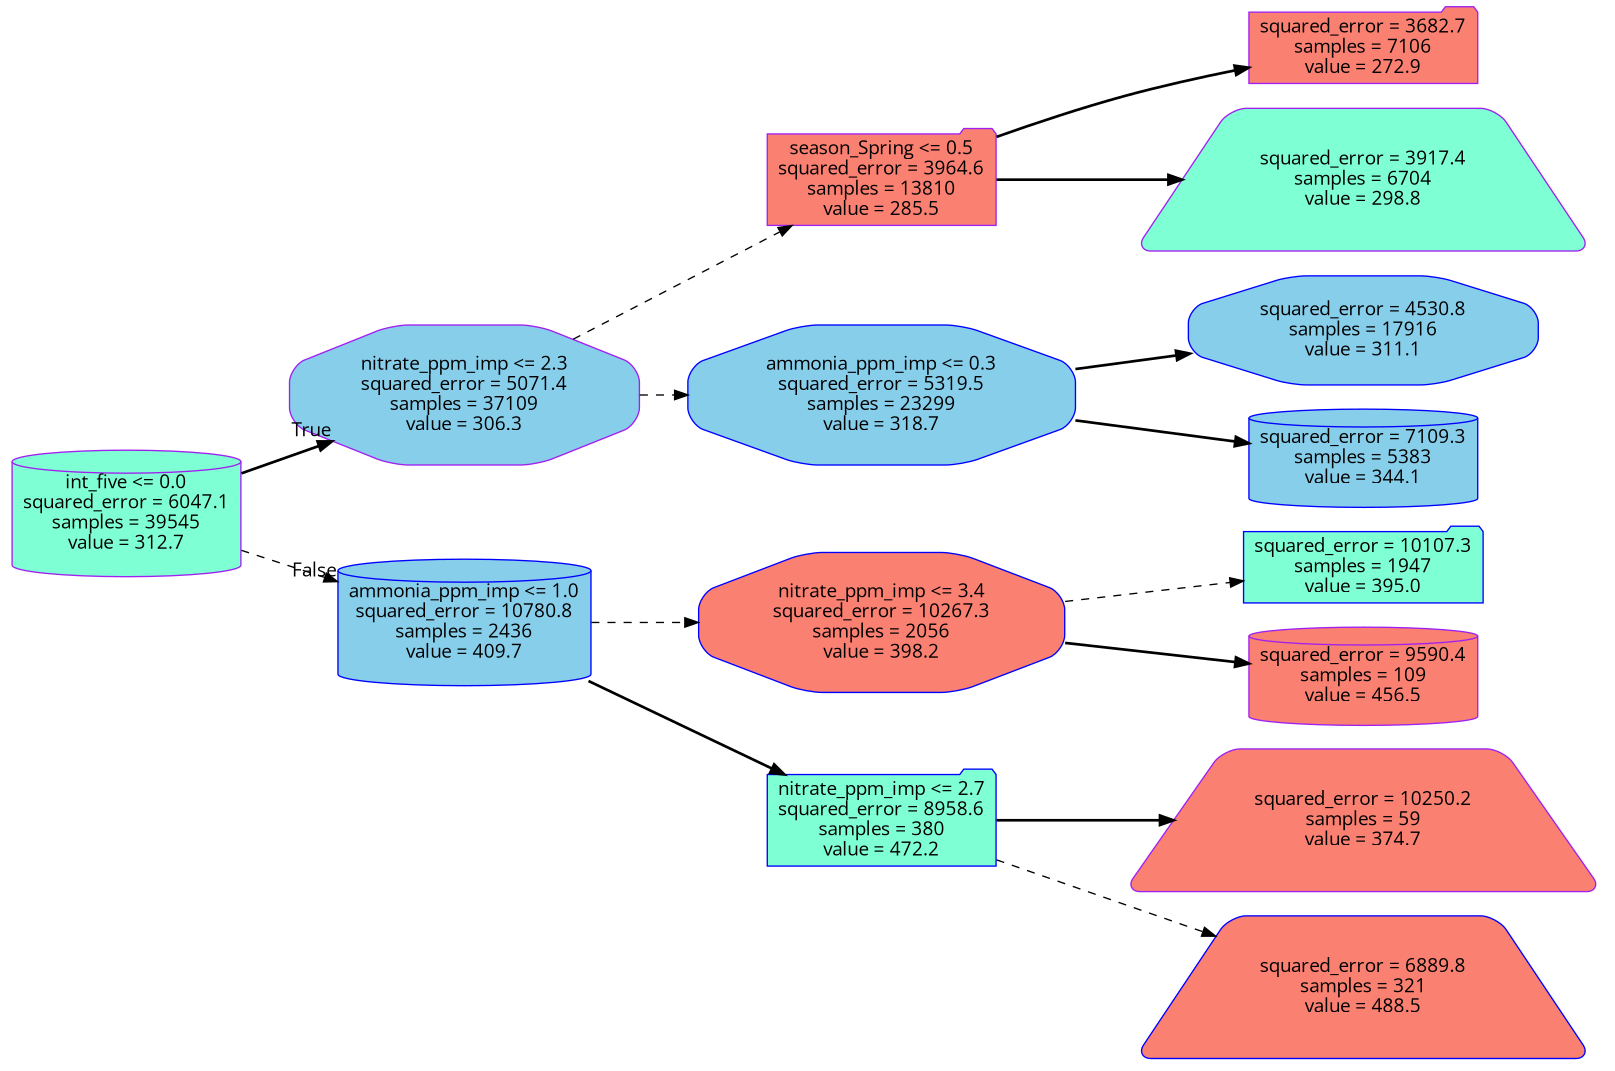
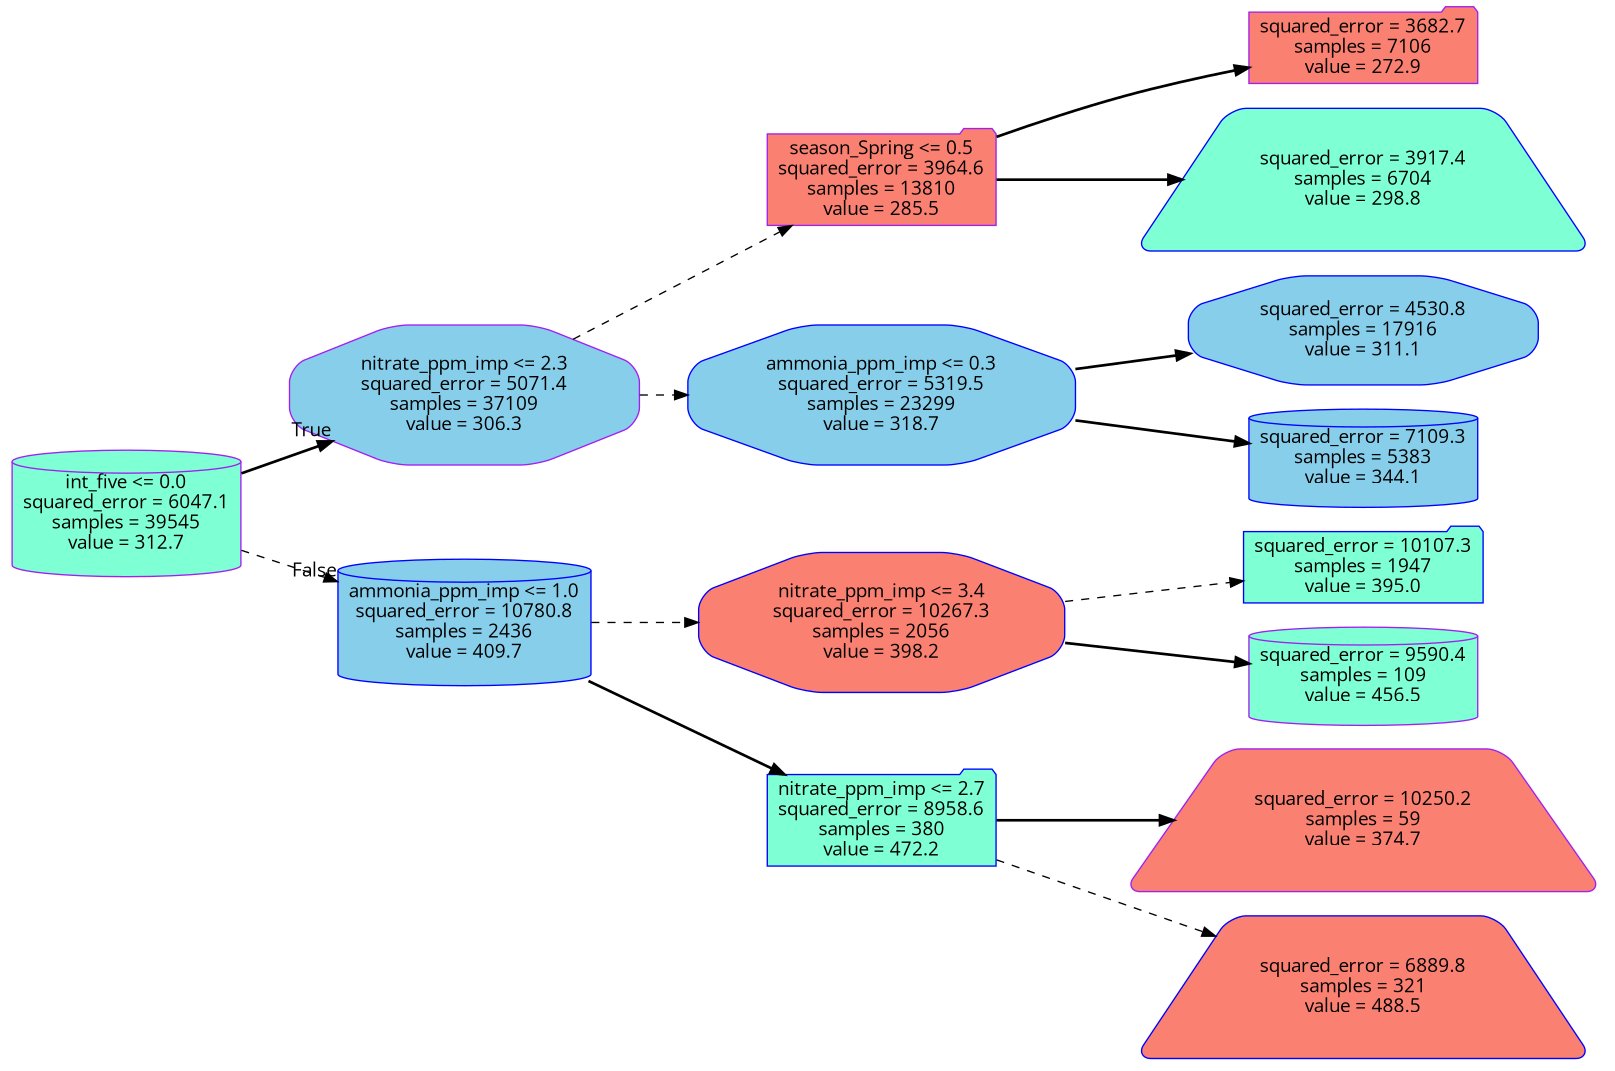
  digraph {
    fontname="Open Sans"
    rankdir=LR
    node [color=blue fillcolor=aquamarine fontname="Open Sans" shape=cylinder style="rounded,filled"]
    edge [fontname="Open Sans" style=bold]
    n1 [color=purple label="int_five <= 0.0\nsquared_error = 6047.1\nsamples = 39545\nvalue = 312.7"]
    n2 [color=purple fillcolor=skyblue label="nitrate_ppm_imp <= 2.3\nsquared_error = 5071.4\nsamples = 37109\nvalue = 306.3" shape=octagon]
    n3 [fillcolor=skyblue label="ammonia_ppm_imp <= 1.0\nsquared_error = 10780.8\nsamples = 2436\nvalue = 409.7"]
    n4 [color=purple fillcolor=salmon label="season_Spring <= 0.5\nsquared_error = 3964.6\nsamples = 13810\nvalue = 285.5" shape=folder]
    n5 [fillcolor=skyblue label="ammonia_ppm_imp <= 0.3\nsquared_error = 5319.5\nsamples = 23299\nvalue = 318.7" shape=octagon]
    n6 [fillcolor=salmon label="nitrate_ppm_imp <= 3.4\nsquared_error = 10267.3\nsamples = 2056\nvalue = 398.2" shape=octagon]
    n7 [label="nitrate_ppm_imp <= 2.7\nsquared_error = 8958.6\nsamples = 380\nvalue = 472.2" shape=folder]
    n8 [color=purple fillcolor=salmon label="squared_error = 3682.7\nsamples = 7106\nvalue = 272.9" shape=folder]
-   n9 [color=purple label="squared_error = 3917.4\nsamples = 6704\nvalue = 298.8" shape=trapezium]
+   n9 [label="squared_error = 3917.4\nsamples = 6704\nvalue = 298.8" shape=trapezium]
    n10 [fillcolor=skyblue label="squared_error = 4530.8\nsamples = 17916\nvalue = 311.1" shape=octagon]
    n11 [fillcolor=skyblue label="squared_error = 7109.3\nsamples = 5383\nvalue = 344.1"]
    n12 [label="squared_error = 10107.3\nsamples = 1947\nvalue = 395.0" shape=folder]
-   n13 [color=purple fillcolor=salmon label="squared_error = 9590.4\nsamples = 109\nvalue = 456.5"]
+   n13 [color=purple label="squared_error = 9590.4\nsamples = 109\nvalue = 456.5"]
    n14 [color=purple fillcolor=salmon label="squared_error = 10250.2\nsamples = 59\nvalue = 374.7" shape=trapezium]
    n15 [fillcolor=salmon label="squared_error = 6889.8\nsamples = 321\nvalue = 488.5" shape=trapezium]
    n1 -> n2 [headlabel=True labelangle=45 labeldistance=2.5]
    n1 -> n3 [headlabel=False labelangle=-45 labeldistance=2.5 style=dashed]
    n2 -> n4 [style=dashed]
    n2 -> n5 [style=dashed]
    n3 -> n6 [style=dashed]
    n3 -> n7
    n4 -> n8
    n4 -> n9
    n5 -> n10
    n5 -> n11
    n6 -> n12 [style=dashed]
    n6 -> n13
    n7 -> n14
    n7 -> n15 [style=dashed]
  }
